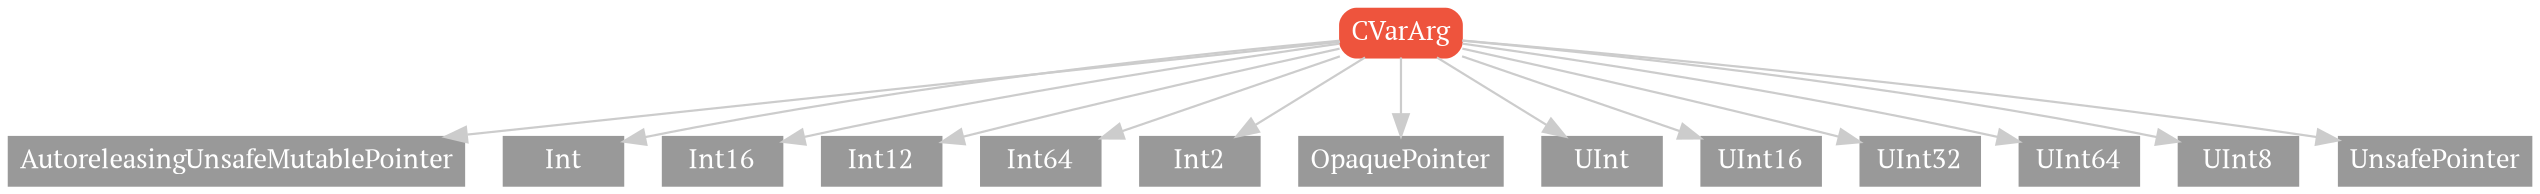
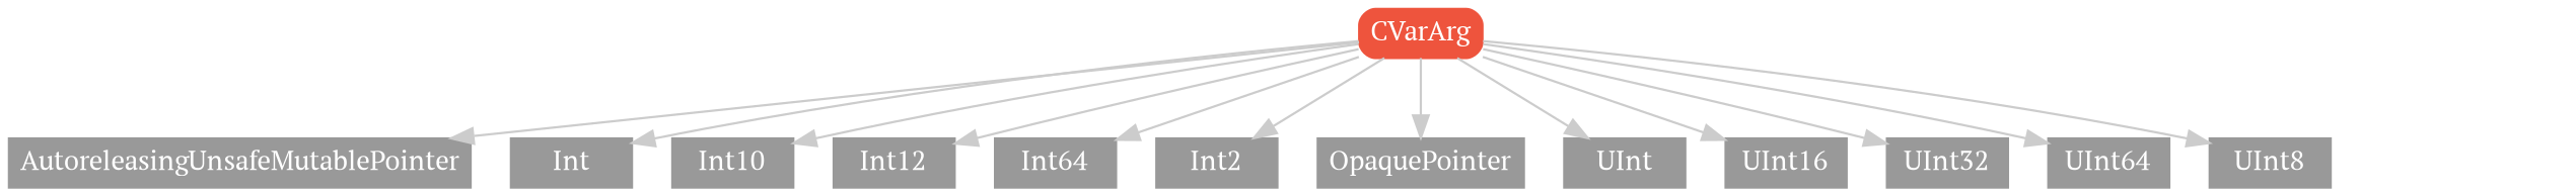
  strict digraph {
    fontname="PT Serif"
    node [color="#999999" fillcolor="#999999" fontcolor=white fontname="PT Serif" fontsize=12 margin="0.07,0.05" shape=box style=filled]
    edge [color="#cccccc" fontname="PT Serif"]
    AutoreleasingUnsafeMutablePointer [height=0.3]
    Int [height=0.3]
-   Int16 [height=0.3]
+   Int16 [height=0.3 label=Int10]
    n4 [height=0.3 label=Int12]
    Int64 [height=0.3]
    n6 [height=0.3 label=Int2]
    OpaquePointer [height=0.3]
    UInt [height=0.3]
    UInt16 [height=0.3]
    UInt32 [height=0.3]
    UInt64 [height=0.3]
    UInt8 [height=0.3]
-   UnsafePointer [height=0.3]
    CVarArg [color="#ee543d" fillcolor="#ee543d" height=0.3 style="filled,rounded"]
    subgraph sub_1 {
      rank=max
      AutoreleasingUnsafeMutablePointer
      Int
      Int16
      n4
      Int64
      n6
      OpaquePointer
      UInt
      UInt16
      UInt32
      UInt64
      UInt8
-     UnsafePointer
    }
    CVarArg -> AutoreleasingUnsafeMutablePointer
    CVarArg -> Int
    CVarArg -> Int16
    CVarArg -> n4
    CVarArg -> Int64
    CVarArg -> n6
    CVarArg -> OpaquePointer
    CVarArg -> UInt
    CVarArg -> UInt16
    CVarArg -> UInt32
    CVarArg -> UInt64
    CVarArg -> UInt8
-   CVarArg -> UnsafePointer
  }
